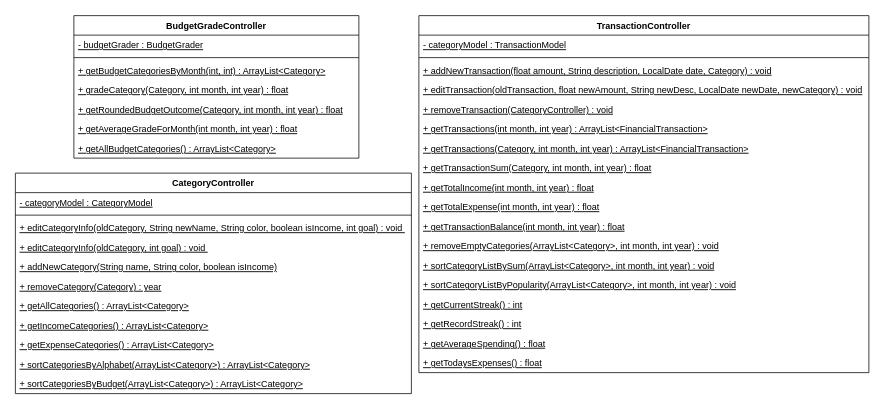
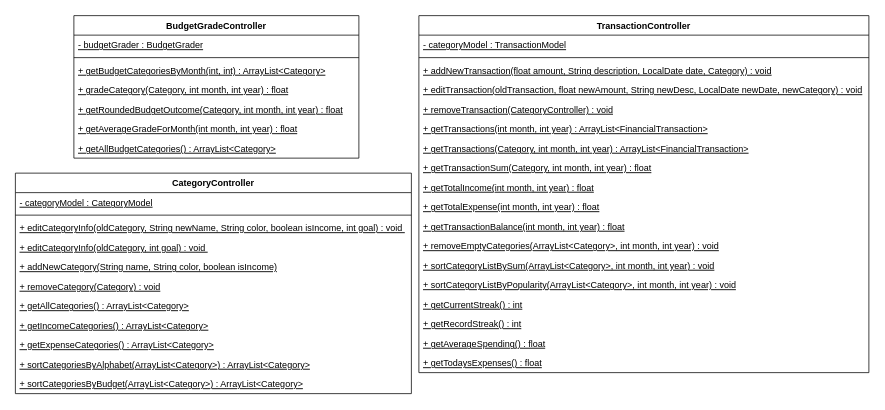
  <mxCell id="0" />
  <mxCell id="1" parent="0" />
  <mxCell id="2" value="BudgetGradeController" style="swimlane;fontStyle=1;align=center;verticalAlign=top;childLayout=stackLayout;horizontal=1;startSize=26;horizontalStack=0;resizeParent=1;resizeParentMax=0;resizeLast=0;collapsible=1;marginBottom=0;" vertex="1" parent="1"><mxGeometry x="98" y="20" width="380" height="190" as="geometry" /></mxCell>
  <mxCell id="3" value="- budgetGrader : BudgetGrader" style="text;strokeColor=none;fillColor=none;align=left;verticalAlign=top;spacingLeft=4;spacingRight=4;overflow=hidden;rotatable=0;points=[[0,0.5],[1,0.5]];portConstraint=eastwest;fontStyle=4" vertex="1" parent="2"><mxGeometry y="26" width="380" height="26" as="geometry" /></mxCell>
  <mxCell id="4" value="" style="line;strokeWidth=1;fillColor=none;align=left;verticalAlign=middle;spacingTop=-1;spacingLeft=3;spacingRight=3;rotatable=0;labelPosition=right;points=[];portConstraint=eastwest;" vertex="1" parent="2"><mxGeometry y="52" width="380" height="8" as="geometry" /></mxCell>
  <mxCell id="5" value="+ getBudgetCategoriesByMonth(int, int) : ArrayList&lt;Category&gt;" style="text;strokeColor=none;fillColor=none;align=left;verticalAlign=top;spacingLeft=4;spacingRight=4;overflow=hidden;rotatable=0;points=[[0,0.5],[1,0.5]];portConstraint=eastwest;fontStyle=4" vertex="1" parent="2"><mxGeometry y="60" width="380" height="26" as="geometry" /></mxCell>
  <mxCell id="6" value="+ gradeCategory(Category, int month, int year) : float" style="text;strokeColor=none;fillColor=none;align=left;verticalAlign=top;spacingLeft=4;spacingRight=4;overflow=hidden;rotatable=0;points=[[0,0.5],[1,0.5]];portConstraint=eastwest;fontStyle=4" vertex="1" parent="2"><mxGeometry y="86" width="380" height="26" as="geometry" /></mxCell>
  <mxCell id="7" value="+ getRoundedBudgetOutcome(Category, int month, int year) : float" style="text;strokeColor=none;fillColor=none;align=left;verticalAlign=top;spacingLeft=4;spacingRight=4;overflow=hidden;rotatable=0;points=[[0,0.5],[1,0.5]];portConstraint=eastwest;fontStyle=4" vertex="1" parent="2"><mxGeometry y="112" width="380" height="26" as="geometry" /></mxCell>
  <mxCell id="8" value="+ getAverageGradeForMonth(int month, int year) : float" style="text;strokeColor=none;fillColor=none;align=left;verticalAlign=top;spacingLeft=4;spacingRight=4;overflow=hidden;rotatable=0;points=[[0,0.5],[1,0.5]];portConstraint=eastwest;fontStyle=4" vertex="1" parent="2"><mxGeometry y="138" width="380" height="26" as="geometry" /></mxCell>
  <mxCell id="9" value="+ getAllBudgetCategories() : ArrayList&lt;Category&gt;" style="text;strokeColor=none;fillColor=none;align=left;verticalAlign=top;spacingLeft=4;spacingRight=4;overflow=hidden;rotatable=0;points=[[0,0.5],[1,0.5]];portConstraint=eastwest;fontStyle=4" vertex="1" parent="2"><mxGeometry y="164" width="380" height="26" as="geometry" /></mxCell>
  <mxCell id="10" value="TransactionController" style="swimlane;fontStyle=1;align=center;verticalAlign=top;childLayout=stackLayout;horizontal=1;startSize=26;horizontalStack=0;resizeParent=1;resizeParentMax=0;resizeLast=0;collapsible=1;marginBottom=0;" vertex="1" parent="1"><mxGeometry x="558" y="20" width="600" height="476" as="geometry" /></mxCell>
  <mxCell id="11" value="- categoryModel : TransactionModel" style="text;strokeColor=none;fillColor=none;align=left;verticalAlign=top;spacingLeft=4;spacingRight=4;overflow=hidden;rotatable=0;points=[[0,0.5],[1,0.5]];portConstraint=eastwest;fontStyle=4" vertex="1" parent="10"><mxGeometry y="26" width="600" height="26" as="geometry" /></mxCell>
  <mxCell id="12" value="" style="line;strokeWidth=1;fillColor=none;align=left;verticalAlign=middle;spacingTop=-1;spacingLeft=3;spacingRight=3;rotatable=0;labelPosition=right;points=[];portConstraint=eastwest;" vertex="1" parent="10"><mxGeometry y="52" width="600" height="8" as="geometry" /></mxCell>
  <mxCell id="13" value="+ addNewTransaction(float amount, String description, LocalDate date, Category) : void" style="text;strokeColor=none;fillColor=none;align=left;verticalAlign=top;spacingLeft=4;spacingRight=4;overflow=hidden;rotatable=0;points=[[0,0.5],[1,0.5]];portConstraint=eastwest;fontStyle=4" vertex="1" parent="10"><mxGeometry y="60" width="600" height="26" as="geometry" /></mxCell>
  <mxCell id="14" value="+ editTransaction(oldTransaction, float newAmount, String newDesc, LocalDate newDate, newCategory) : void" style="text;strokeColor=none;fillColor=none;align=left;verticalAlign=top;spacingLeft=4;spacingRight=4;overflow=hidden;rotatable=0;points=[[0,0.5],[1,0.5]];portConstraint=eastwest;fontStyle=4" vertex="1" parent="10"><mxGeometry y="86" width="600" height="26" as="geometry" /></mxCell>
  <mxCell id="15" value="+ removeTransaction(CategoryController) : void" style="text;strokeColor=none;fillColor=none;align=left;verticalAlign=top;spacingLeft=4;spacingRight=4;overflow=hidden;rotatable=0;points=[[0,0.5],[1,0.5]];portConstraint=eastwest;fontStyle=4" vertex="1" parent="10"><mxGeometry y="112" width="600" height="26" as="geometry" /></mxCell>
  <mxCell id="16" value="+ getTransactions(int month, int year) : ArrayList&lt;FinancialTransaction&gt;" style="text;strokeColor=none;fillColor=none;align=left;verticalAlign=top;spacingLeft=4;spacingRight=4;overflow=hidden;rotatable=0;points=[[0,0.5],[1,0.5]];portConstraint=eastwest;fontStyle=4" vertex="1" parent="10"><mxGeometry y="138" width="600" height="26" as="geometry" /></mxCell>
  <mxCell id="17" value="+ getTransactions(Category, int month, int year) : ArrayList&lt;FinancialTransaction&gt;" style="text;strokeColor=none;fillColor=none;align=left;verticalAlign=top;spacingLeft=4;spacingRight=4;overflow=hidden;rotatable=0;points=[[0,0.5],[1,0.5]];portConstraint=eastwest;fontStyle=4" vertex="1" parent="10"><mxGeometry y="164" width="600" height="26" as="geometry" /></mxCell>
  <mxCell id="18" value="+ getTransactionSum(Category, int month, int year) : float" style="text;strokeColor=none;fillColor=none;align=left;verticalAlign=top;spacingLeft=4;spacingRight=4;overflow=hidden;rotatable=0;points=[[0,0.5],[1,0.5]];portConstraint=eastwest;fontStyle=4" vertex="1" parent="10"><mxGeometry y="190" width="600" height="26" as="geometry" /></mxCell>
  <mxCell id="19" value="+ getTotalIncome(int month, int year) : float" style="text;strokeColor=none;fillColor=none;align=left;verticalAlign=top;spacingLeft=4;spacingRight=4;overflow=hidden;rotatable=0;points=[[0,0.5],[1,0.5]];portConstraint=eastwest;fontStyle=4" vertex="1" parent="10"><mxGeometry y="216" width="600" height="26" as="geometry" /></mxCell>
  <mxCell id="20" value="+ getTotalExpense(int month, int year) : float" style="text;strokeColor=none;fillColor=none;align=left;verticalAlign=top;spacingLeft=4;spacingRight=4;overflow=hidden;rotatable=0;points=[[0,0.5],[1,0.5]];portConstraint=eastwest;fontStyle=4" vertex="1" parent="10"><mxGeometry y="242" width="600" height="26" as="geometry" /></mxCell>
  <mxCell id="21" value="+ getTransactionBalance(int month, int year) : float" style="text;strokeColor=none;fillColor=none;align=left;verticalAlign=top;spacingLeft=4;spacingRight=4;overflow=hidden;rotatable=0;points=[[0,0.5],[1,0.5]];portConstraint=eastwest;fontStyle=4" vertex="1" parent="10"><mxGeometry y="268" width="600" height="26" as="geometry" /></mxCell>
  <mxCell id="22" value="+ removeEmptyCategories(ArrayList&lt;Category&gt;, int month, int year) : void" style="text;strokeColor=none;fillColor=none;align=left;verticalAlign=top;spacingLeft=4;spacingRight=4;overflow=hidden;rotatable=0;points=[[0,0.5],[1,0.5]];portConstraint=eastwest;fontStyle=4" vertex="1" parent="10"><mxGeometry y="294" width="600" height="26" as="geometry" /></mxCell>
  <mxCell id="23" value="+ sortCategoryListBySum(ArrayList&lt;Category&gt;, int month, int year) : void" style="text;strokeColor=none;fillColor=none;align=left;verticalAlign=top;spacingLeft=4;spacingRight=4;overflow=hidden;rotatable=0;points=[[0,0.5],[1,0.5]];portConstraint=eastwest;fontStyle=4" vertex="1" parent="10"><mxGeometry y="320" width="600" height="26" as="geometry" /></mxCell>
  <mxCell id="24" value="+ sortCategoryListByPopularity(ArrayList&lt;Category&gt;, int month, int year) : void" style="text;strokeColor=none;fillColor=none;align=left;verticalAlign=top;spacingLeft=4;spacingRight=4;overflow=hidden;rotatable=0;points=[[0,0.5],[1,0.5]];portConstraint=eastwest;fontStyle=4" vertex="1" parent="10"><mxGeometry y="346" width="600" height="26" as="geometry" /></mxCell>
  <mxCell id="25" value="+ getCurrentStreak() : int" style="text;strokeColor=none;fillColor=none;align=left;verticalAlign=top;spacingLeft=4;spacingRight=4;overflow=hidden;rotatable=0;points=[[0,0.5],[1,0.5]];portConstraint=eastwest;fontStyle=4" vertex="1" parent="10"><mxGeometry y="372" width="600" height="26" as="geometry" /></mxCell>
  <mxCell id="26" value="+ getRecordStreak() : int" style="text;strokeColor=none;fillColor=none;align=left;verticalAlign=top;spacingLeft=4;spacingRight=4;overflow=hidden;rotatable=0;points=[[0,0.5],[1,0.5]];portConstraint=eastwest;fontStyle=4" vertex="1" parent="10"><mxGeometry y="398" width="600" height="26" as="geometry" /></mxCell>
  <mxCell id="27" value="+ getAverageSpending() : float" style="text;strokeColor=none;fillColor=none;align=left;verticalAlign=top;spacingLeft=4;spacingRight=4;overflow=hidden;rotatable=0;points=[[0,0.5],[1,0.5]];portConstraint=eastwest;fontStyle=4" vertex="1" parent="10"><mxGeometry y="424" width="600" height="26" as="geometry" /></mxCell>
  <mxCell id="28" value="+ getTodaysExpenses() : float" style="text;strokeColor=none;fillColor=none;align=left;verticalAlign=top;spacingLeft=4;spacingRight=4;overflow=hidden;rotatable=0;points=[[0,0.5],[1,0.5]];portConstraint=eastwest;fontStyle=4" vertex="1" parent="10"><mxGeometry y="450" width="600" height="26" as="geometry" /></mxCell>
  <mxCell id="29" value="CategoryController" style="swimlane;fontStyle=1;align=center;verticalAlign=top;childLayout=stackLayout;horizontal=1;startSize=26;horizontalStack=0;resizeParent=1;resizeParentMax=0;resizeLast=0;collapsible=1;marginBottom=0;" vertex="1" parent="1"><mxGeometry x="20" y="230" width="528" height="294" as="geometry" /></mxCell>
  <mxCell id="30" value="- categoryModel : CategoryModel" style="text;strokeColor=none;fillColor=none;align=left;verticalAlign=top;spacingLeft=4;spacingRight=4;overflow=hidden;rotatable=0;points=[[0,0.5],[1,0.5]];portConstraint=eastwest;fontStyle=4" vertex="1" parent="29"><mxGeometry y="26" width="528" height="26" as="geometry" /></mxCell>
  <mxCell id="31" value="" style="line;strokeWidth=1;fillColor=none;align=left;verticalAlign=middle;spacingTop=-1;spacingLeft=3;spacingRight=3;rotatable=0;labelPosition=right;points=[];portConstraint=eastwest;" vertex="1" parent="29"><mxGeometry y="52" width="528" height="8" as="geometry" /></mxCell>
  <mxCell id="32" value="+ editCategoryInfo(oldCategory, String newName, String color, boolean isIncome, int goal) : void " style="text;strokeColor=none;fillColor=none;align=left;verticalAlign=top;spacingLeft=4;spacingRight=4;overflow=hidden;rotatable=0;points=[[0,0.5],[1,0.5]];portConstraint=eastwest;fontStyle=4" vertex="1" parent="29"><mxGeometry y="60" width="528" height="26" as="geometry" /></mxCell>
  <mxCell id="33" value="+ editCategoryInfo(oldCategory, int goal) : void " style="text;strokeColor=none;fillColor=none;align=left;verticalAlign=top;spacingLeft=4;spacingRight=4;overflow=hidden;rotatable=0;points=[[0,0.5],[1,0.5]];portConstraint=eastwest;fontStyle=4" vertex="1" parent="29"><mxGeometry y="86" width="528" height="26" as="geometry" /></mxCell>
  <mxCell id="34" value="+ addNewCategory(String name, String color, boolean isIncome)" style="text;strokeColor=none;fillColor=none;align=left;verticalAlign=top;spacingLeft=4;spacingRight=4;overflow=hidden;rotatable=0;points=[[0,0.5],[1,0.5]];portConstraint=eastwest;fontStyle=4" vertex="1" parent="29"><mxGeometry y="112" width="528" height="26" as="geometry" /></mxCell>
- <mxCell id="35" value="+ removeCategory(Category) : year" style="text;strokeColor=none;fillColor=none;align=left;verticalAlign=top;spacingLeft=4;spacingRight=4;overflow=hidden;rotatable=0;points=[[0,0.5],[1,0.5]];portConstraint=eastwest;fontStyle=4" vertex="1" parent="29"><mxGeometry y="138" width="528" height="26" as="geometry" /></mxCell>
+ <mxCell id="35" value="+ removeCategory(Category) : void" style="text;strokeColor=none;fillColor=none;align=left;verticalAlign=top;spacingLeft=4;spacingRight=4;overflow=hidden;rotatable=0;points=[[0,0.5],[1,0.5]];portConstraint=eastwest;fontStyle=4" vertex="1" parent="29"><mxGeometry y="138" width="528" height="26" as="geometry" /></mxCell>
  <mxCell id="36" value="+ getAllCategories() : ArrayList&lt;Category&gt;" style="text;strokeColor=none;fillColor=none;align=left;verticalAlign=top;spacingLeft=4;spacingRight=4;overflow=hidden;rotatable=0;points=[[0,0.5],[1,0.5]];portConstraint=eastwest;fontStyle=4" vertex="1" parent="29"><mxGeometry y="164" width="528" height="26" as="geometry" /></mxCell>
  <mxCell id="37" value="+ getIncomeCategories() : ArrayList&lt;Category&gt;" style="text;strokeColor=none;fillColor=none;align=left;verticalAlign=top;spacingLeft=4;spacingRight=4;overflow=hidden;rotatable=0;points=[[0,0.5],[1,0.5]];portConstraint=eastwest;fontStyle=4" vertex="1" parent="29"><mxGeometry y="190" width="528" height="26" as="geometry" /></mxCell>
  <mxCell id="38" value="+ getExpenseCategories() : ArrayList&lt;Category&gt;" style="text;strokeColor=none;fillColor=none;align=left;verticalAlign=top;spacingLeft=4;spacingRight=4;overflow=hidden;rotatable=0;points=[[0,0.5],[1,0.5]];portConstraint=eastwest;fontStyle=4" vertex="1" parent="29"><mxGeometry y="216" width="528" height="26" as="geometry" /></mxCell>
  <mxCell id="39" value="+ sortCategoriesByAlphabet(ArrayList&lt;Category&gt;) : ArrayList&lt;Category&gt;" style="text;strokeColor=none;fillColor=none;align=left;verticalAlign=top;spacingLeft=4;spacingRight=4;overflow=hidden;rotatable=0;points=[[0,0.5],[1,0.5]];portConstraint=eastwest;fontStyle=4" vertex="1" parent="29"><mxGeometry y="242" width="528" height="26" as="geometry" /></mxCell>
  <mxCell id="40" value="+ sortCategoriesByBudget(ArrayList&lt;Category&gt;) : ArrayList&lt;Category&gt;" style="text;strokeColor=none;fillColor=none;align=left;verticalAlign=top;spacingLeft=4;spacingRight=4;overflow=hidden;rotatable=0;points=[[0,0.5],[1,0.5]];portConstraint=eastwest;fontStyle=4" vertex="1" parent="29"><mxGeometry y="268" width="528" height="26" as="geometry" /></mxCell>
